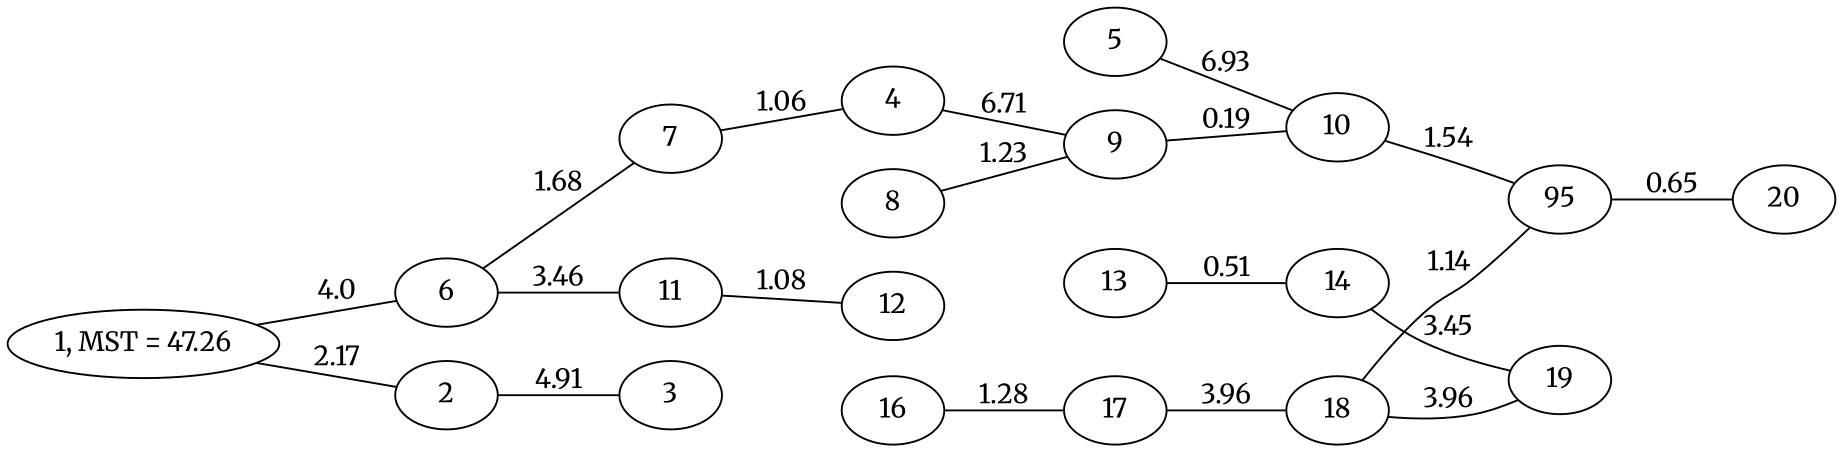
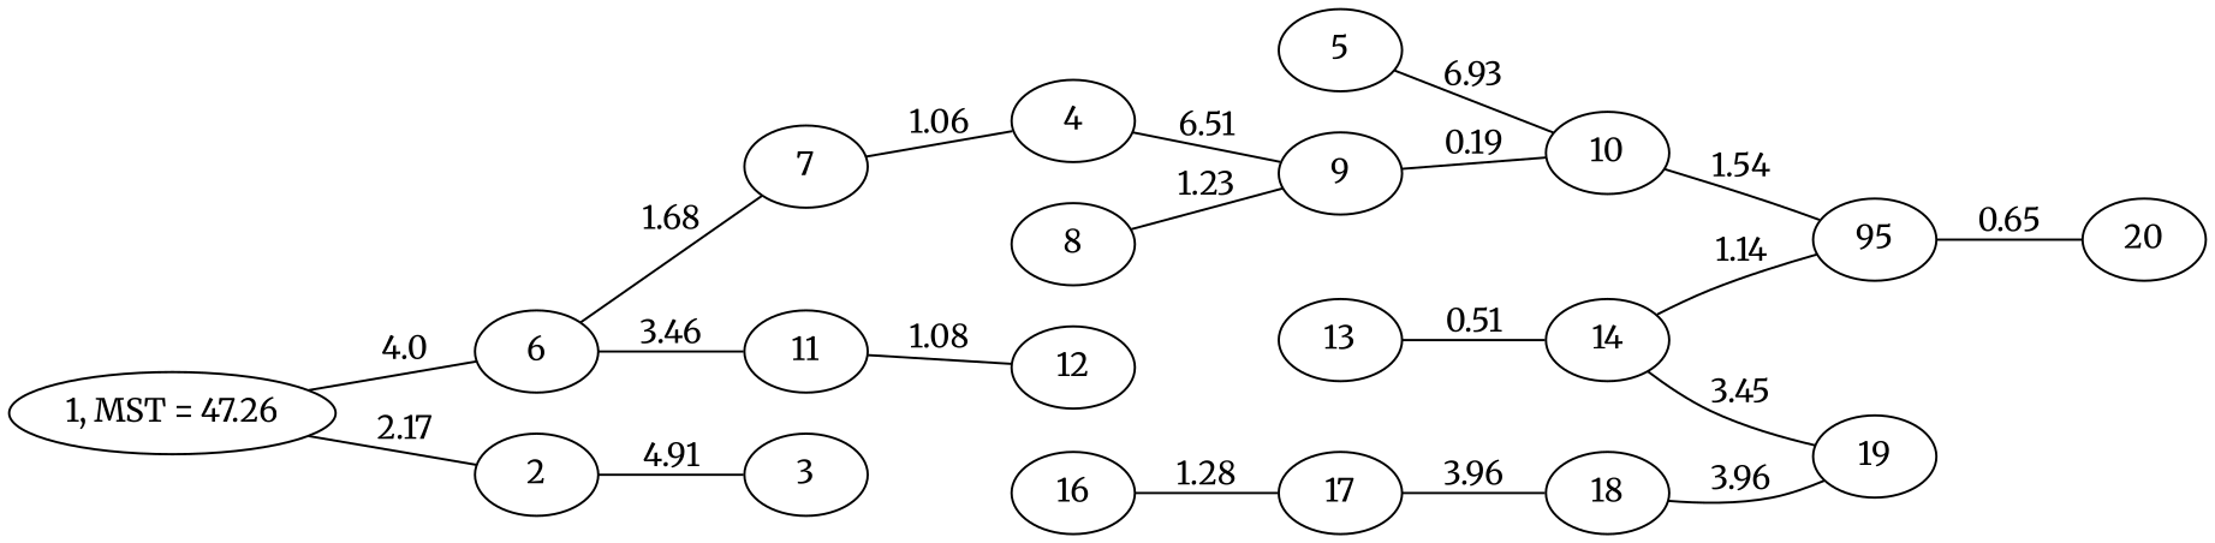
  graph {
    fontname=Merriweather
    rankdir=LR
    node [fontname=Merriweather]
    edge [fontname=Merriweather]
    9
    10
    n3 [label=95]
    20
    13
    14
    19
    7
    4
    8
    11
    12
    16
    17
    18
    6
    n17 [label="1, MST = 47.26"]
    2
    3
    5
    9 -- 10 [label=0.19]
    10 -- n3 [label=1.54]
    n3 -- 20 [label=0.65]
    13 -- 14 [label=0.51]
-   18 -- n3 [label=1.14]
+   14 -- n3 [label=1.14]
    14 -- 19 [label=3.45]
    7 -- 4 [label=1.06]
-   4 -- 9 [label=6.71]
+   4 -- 9 [label=6.51]
    8 -- 9 [label=1.23]
    11 -- 12 [label=1.08]
    16 -- 17 [label=1.28]
    17 -- 18 [label=3.96]
    18 -- 19 [label=3.96]
    6 -- 7 [label=1.68]
    6 -- 11 [label=3.46]
    n17 -- 6 [label=4.0]
    n17 -- 2 [label=2.17]
    2 -- 3 [label=4.91]
    5 -- 10 [label=6.93]
  }
